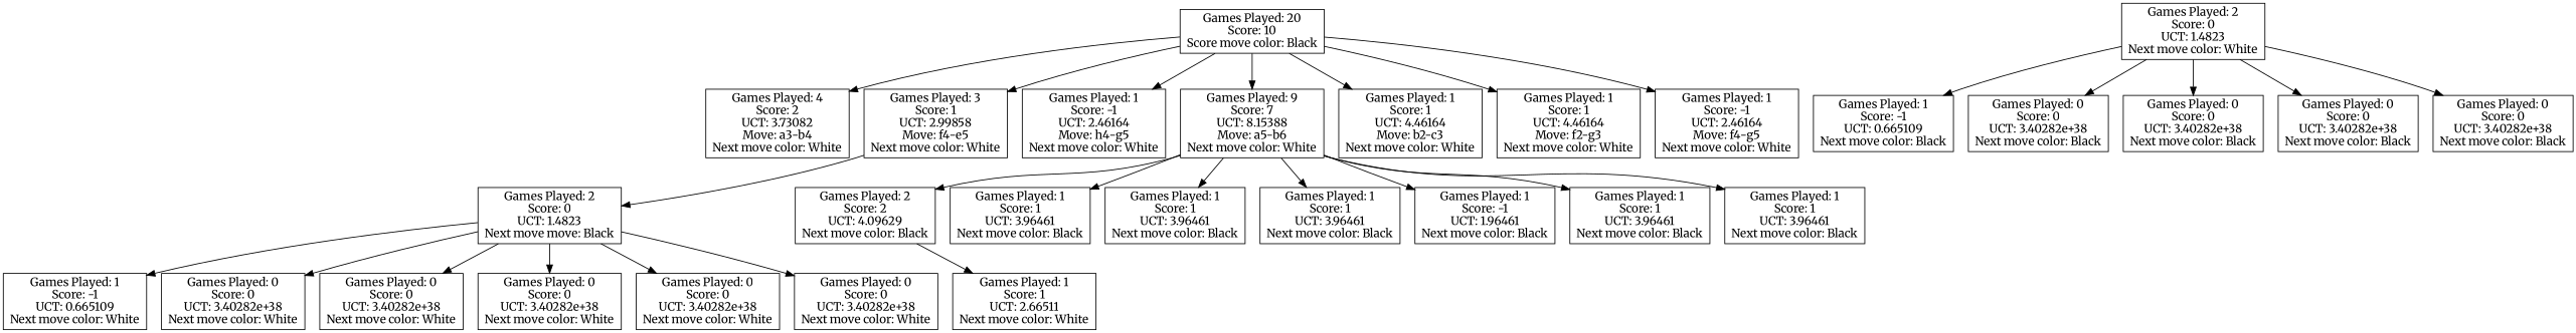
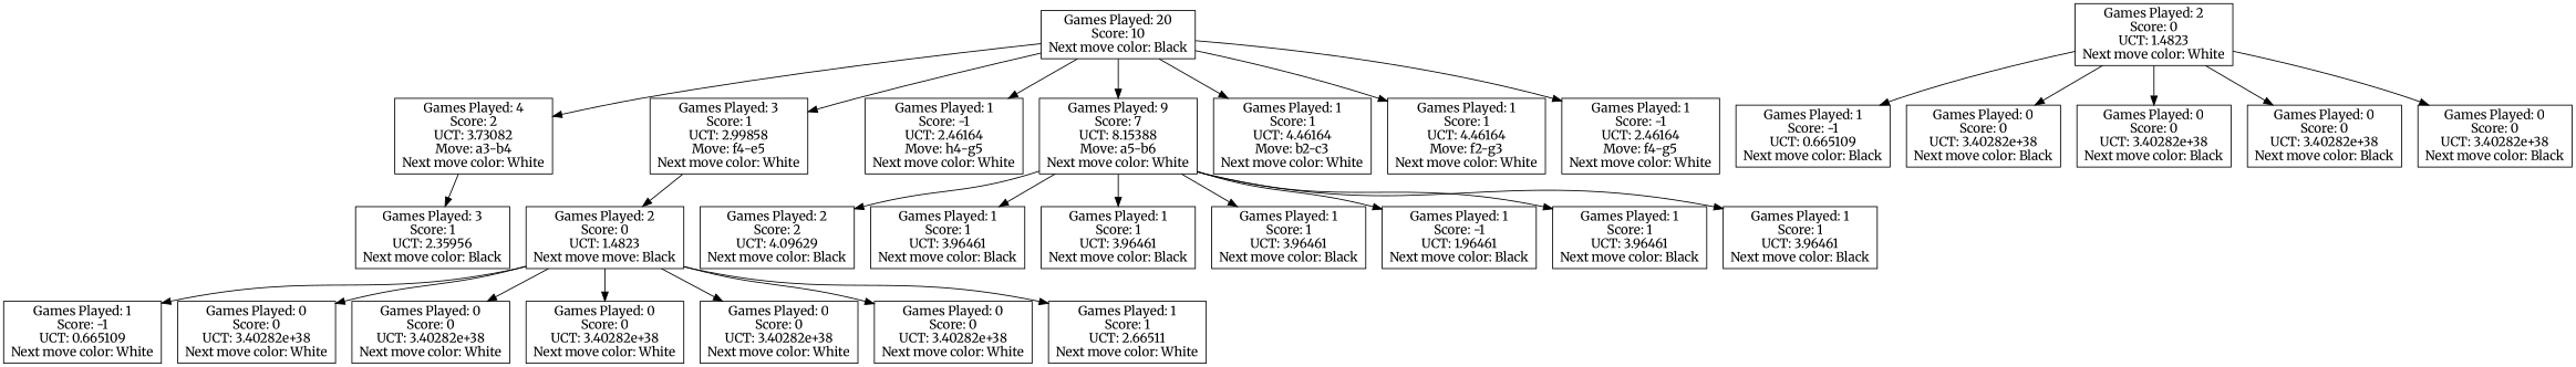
  digraph {
    fontname=Merriweather
    node [fontname=Merriweather shape=box]
    edge [fontname=Merriweather]
-   n1 [label="Games Played: 20\nScore: 10\nScore move color: Black"]
+   n1 [label="Games Played: 20\nScore: 10\nNext move color: Black"]
    n2 [label="Games Played: 4\nScore: 2\nUCT: 3.73082\nMove: a3-b4\nNext move color: White"]
    n3 [label="Games Played: 3\nScore: 1\nUCT: 2.99858\nMove: f4-e5\nNext move color: White"]
    n4 [label="Games Played: 1\nScore: -1\nUCT: 2.46164\nMove: h4-g5\nNext move color: White"]
    n5 [label="Games Played: 9\nScore: 7\nUCT: 8.15388\nMove: a5-b6\nNext move color: White"]
    n6 [label="Games Played: 1\nScore: 1\nUCT: 4.46164\nMove: b2-c3\nNext move color: White"]
    n7 [label="Games Played: 1\nScore: 1\nUCT: 4.46164\nMove: f2-g3\nNext move color: White"]
    n8 [label="Games Played: 1\nScore: -1\nUCT: 2.46164\nMove: f4-g5\nNext move color: White"]
+   n9 [label="Games Played: 3\nScore: 1\nUCT: 2.35956\nNext move color: Black"]
    n10 [label="Games Played: 2\nScore: 0\nUCT: 1.4823\nNext move move: Black"]
    n11 [label="Games Played: 2\nScore: 2\nUCT: 4.09629\nNext move color: Black"]
    n12 [label="Games Played: 1\nScore: 1\nUCT: 3.96461\nNext move color: Black"]
    n13 [label="Games Played: 1\nScore: 1\nUCT: 3.96461\nNext move color: Black"]
    n14 [label="Games Played: 1\nScore: 1\nUCT: 3.96461\nNext move color: Black"]
    n15 [label="Games Played: 1\nScore: -1\nUCT: 1.96461\nNext move color: Black"]
    n16 [label="Games Played: 1\nScore: 1\nUCT: 3.96461\nNext move color: Black"]
    n17 [label="Games Played: 1\nScore: 1\nUCT: 3.96461\nNext move color: Black"]
    n18 [label="Games Played: 2\nScore: 0\nUCT: 1.4823\nNext move color: White"]
    n19 [label="Games Played: 1\nScore: -1\nUCT: 0.665109\nNext move color: Black"]
    n20 [label="Games Played: 0\nScore: 0\nUCT: 3.40282e+38\nNext move color: Black"]
    n21 [label="Games Played: 0\nScore: 0\nUCT: 3.40282e+38\nNext move color: Black"]
    n22 [label="Games Played: 0\nScore: 0\nUCT: 3.40282e+38\nNext move color: Black"]
    n23 [label="Games Played: 0\nScore: 0\nUCT: 3.40282e+38\nNext move color: Black"]
    n24 [label="Games Played: 1\nScore: -1\nUCT: 0.665109\nNext move color: White"]
    n25 [label="Games Played: 0\nScore: 0\nUCT: 3.40282e+38\nNext move color: White"]
    n26 [label="Games Played: 0\nScore: 0\nUCT: 3.40282e+38\nNext move color: White"]
    n27 [label="Games Played: 0\nScore: 0\nUCT: 3.40282e+38\nNext move color: White"]
    n28 [label="Games Played: 0\nScore: 0\nUCT: 3.40282e+38\nNext move color: White"]
    n29 [label="Games Played: 0\nScore: 0\nUCT: 3.40282e+38\nNext move color: White"]
    n30 [label="Games Played: 1\nScore: 1\nUCT: 2.66511\nNext move color: White"]
    n1 -> n2
    n1 -> n3
    n1 -> n4
    n1 -> n5
    n1 -> n6
    n1 -> n7
    n1 -> n8
+   n2 -> n9
    n3 -> n10
    n5 -> n11
    n5 -> n12
    n5 -> n13
    n5 -> n14
    n5 -> n15
    n5 -> n16
    n5 -> n17
    n10 -> n24
    n10 -> n25
    n10 -> n26
    n10 -> n27
    n10 -> n28
    n10 -> n29
-   n11 -> n30
+   n10 -> n30
    n18 -> n19
    n18 -> n20
    n18 -> n21
    n18 -> n22
    n18 -> n23
  }
